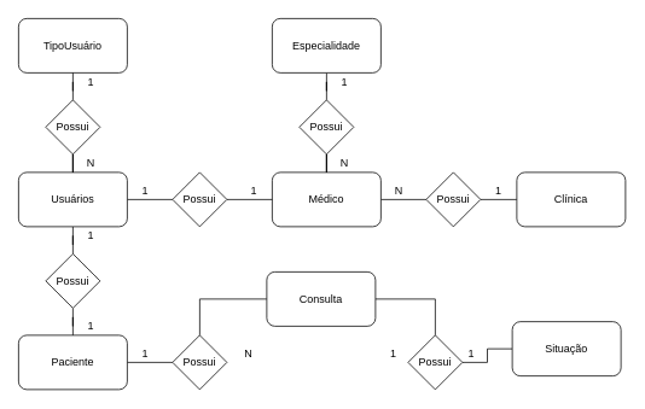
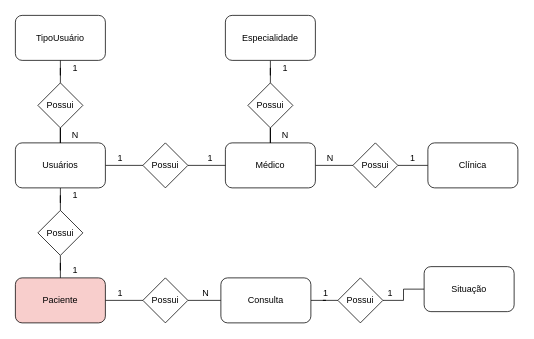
  <mxCell id="0" />
  <mxCell id="1" parent="0" />
  <mxCell id="2" value="TipoUsuário" style="rounded=1;whiteSpace=wrap;html=1;" vertex="1" parent="1"><mxGeometry x="20" y="20" width="120" height="60" as="geometry" /></mxCell>
  <mxCell id="3" value="" style="edgeStyle=orthogonalEdgeStyle;rounded=0;orthogonalLoop=1;jettySize=auto;html=1;endArrow=none;endFill=0;" edge="1" parent="1" source="4" target="30"><mxGeometry relative="1" as="geometry" /></mxCell>
  <mxCell id="4" value="Especialidade" style="rounded=1;whiteSpace=wrap;html=1;" vertex="1" parent="1"><mxGeometry x="300" y="20" width="120" height="60" as="geometry" /></mxCell>
  <mxCell id="5" value="" style="edgeStyle=orthogonalEdgeStyle;rounded=0;orthogonalLoop=1;jettySize=auto;html=1;endArrow=none;endFill=0;" edge="1" parent="1" source="7" target="23"><mxGeometry relative="1" as="geometry" /></mxCell>
  <mxCell id="6" value="" style="edgeStyle=orthogonalEdgeStyle;rounded=0;orthogonalLoop=1;jettySize=auto;html=1;endArrow=none;endFill=0;" edge="1" parent="1" source="7" target="27"><mxGeometry relative="1" as="geometry" /></mxCell>
  <mxCell id="7" value="Usuários" style="rounded=1;whiteSpace=wrap;html=1;" vertex="1" parent="1"><mxGeometry x="20" y="190" width="120" height="60" as="geometry" /></mxCell>
  <mxCell id="8" value="" style="edgeStyle=orthogonalEdgeStyle;rounded=0;orthogonalLoop=1;jettySize=auto;html=1;endArrow=none;endFill=0;" edge="1" parent="1" source="9" target="28"><mxGeometry relative="1" as="geometry" /></mxCell>
  <mxCell id="9" value="Médico" style="rounded=1;whiteSpace=wrap;html=1;" vertex="1" parent="1"><mxGeometry x="300" y="190" width="120" height="60" as="geometry" /></mxCell>
  <mxCell id="10" value="" style="edgeStyle=orthogonalEdgeStyle;rounded=0;orthogonalLoop=1;jettySize=auto;html=1;endArrow=none;endFill=0;" edge="1" parent="1" source="11" target="28"><mxGeometry relative="1" as="geometry" /></mxCell>
  <mxCell id="11" value="Clínica" style="rounded=1;whiteSpace=wrap;html=1;" vertex="1" parent="1"><mxGeometry x="570" y="190" width="120" height="60" as="geometry" /></mxCell>
  <mxCell id="12" value="" style="edgeStyle=orthogonalEdgeStyle;rounded=0;orthogonalLoop=1;jettySize=auto;html=1;endArrow=none;endFill=0;" edge="1" parent="1" source="14" target="23"><mxGeometry relative="1" as="geometry" /></mxCell>
  <mxCell id="13" value="" style="edgeStyle=orthogonalEdgeStyle;rounded=0;orthogonalLoop=1;jettySize=auto;html=1;endArrow=none;endFill=0;" edge="1" parent="1" source="14" target="24"><mxGeometry relative="1" as="geometry" /></mxCell>
- <mxCell id="14" value="Paciente" style="rounded=1;whiteSpace=wrap;html=1;" vertex="1" parent="1"><mxGeometry x="20" y="370" width="120" height="60" as="geometry" /></mxCell>
+ <mxCell id="14" value="Paciente" style="rounded=1;whiteSpace=wrap;html=1;fillColor=#f8cecc;" vertex="1" parent="1"><mxGeometry x="20" y="370" width="120" height="60" as="geometry" /></mxCell>
  <mxCell id="15" value="" style="edgeStyle=orthogonalEdgeStyle;rounded=0;orthogonalLoop=1;jettySize=auto;html=1;endArrow=none;endFill=0;" edge="1" parent="1" source="17" target="24"><mxGeometry relative="1" as="geometry" /></mxCell>
  <mxCell id="16" value="" style="edgeStyle=orthogonalEdgeStyle;rounded=0;orthogonalLoop=1;jettySize=auto;html=1;endArrow=none;endFill=0;" edge="1" parent="1" source="17" target="25"><mxGeometry relative="1" as="geometry" /></mxCell>
- <mxCell id="17" value="Consulta" style="rounded=1;whiteSpace=wrap;html=1;" vertex="1" parent="1"><mxGeometry x="294" y="300" width="120" height="60" as="geometry" /></mxCell>
+ <mxCell id="17" value="Consulta" style="rounded=1;whiteSpace=wrap;html=1;" vertex="1" parent="1"><mxGeometry x="294" y="370" width="120" height="60" as="geometry" /></mxCell>
  <mxCell id="18" value="" style="edgeStyle=orthogonalEdgeStyle;rounded=0;orthogonalLoop=1;jettySize=auto;html=1;endArrow=none;endFill=0;" edge="1" parent="1" source="19" target="25"><mxGeometry relative="1" as="geometry" /></mxCell>
  <mxCell id="19" value="Situação" style="rounded=1;whiteSpace=wrap;html=1;" vertex="1" parent="1"><mxGeometry x="565" y="355" width="120" height="60" as="geometry" /></mxCell>
  <mxCell id="20" value="" style="edgeStyle=orthogonalEdgeStyle;rounded=0;orthogonalLoop=1;jettySize=auto;html=1;endArrow=none;endFill=0;" edge="1" parent="1" source="22" target="2"><mxGeometry relative="1" as="geometry" /></mxCell>
  <mxCell id="21" value="" style="edgeStyle=orthogonalEdgeStyle;rounded=0;orthogonalLoop=1;jettySize=auto;html=1;endArrow=none;endFill=0;" edge="1" parent="1" source="22" target="7"><mxGeometry relative="1" as="geometry" /></mxCell>
  <mxCell id="22" value="Possui" style="rhombus;whiteSpace=wrap;html=1;" vertex="1" parent="1"><mxGeometry x="50" y="110" width="60" height="60" as="geometry" /></mxCell>
  <mxCell id="23" value="Possui" style="rhombus;whiteSpace=wrap;html=1;" vertex="1" parent="1"><mxGeometry x="50" y="280" width="60" height="60" as="geometry" /></mxCell>
  <mxCell id="24" value="Possui" style="rhombus;whiteSpace=wrap;html=1;" vertex="1" parent="1"><mxGeometry x="190" y="370" width="60" height="60" as="geometry" /></mxCell>
  <mxCell id="25" value="Possui" style="rhombus;whiteSpace=wrap;html=1;" vertex="1" parent="1"><mxGeometry x="450" y="370" width="60" height="60" as="geometry" /></mxCell>
  <mxCell id="26" value="" style="edgeStyle=orthogonalEdgeStyle;rounded=0;orthogonalLoop=1;jettySize=auto;html=1;endArrow=none;endFill=0;" edge="1" parent="1" source="27" target="9"><mxGeometry relative="1" as="geometry" /></mxCell>
  <mxCell id="27" value="Possui" style="rhombus;whiteSpace=wrap;html=1;" vertex="1" parent="1"><mxGeometry x="190" y="190" width="60" height="60" as="geometry" /></mxCell>
  <mxCell id="28" value="Possui" style="rhombus;whiteSpace=wrap;html=1;" vertex="1" parent="1"><mxGeometry x="470" y="190" width="60" height="60" as="geometry" /></mxCell>
  <mxCell id="29" value="" style="edgeStyle=orthogonalEdgeStyle;rounded=0;orthogonalLoop=1;jettySize=auto;html=1;endArrow=none;endFill=0;" edge="1" parent="1" source="30" target="9"><mxGeometry relative="1" as="geometry" /></mxCell>
  <mxCell id="30" value="Possui" style="rhombus;whiteSpace=wrap;html=1;" vertex="1" parent="1"><mxGeometry x="330" y="110" width="60" height="60" as="geometry" /></mxCell>
  <mxCell id="31" value="1" style="text;html=1;strokeColor=none;fillColor=none;align=center;verticalAlign=middle;whiteSpace=wrap;rounded=0;" vertex="1" parent="1"><mxGeometry x="80" y="80" width="40" height="20" as="geometry" /></mxCell>
  <mxCell id="32" value="N" style="text;html=1;strokeColor=none;fillColor=none;align=center;verticalAlign=middle;whiteSpace=wrap;rounded=0;" vertex="1" parent="1"><mxGeometry x="80" y="170" width="40" height="20" as="geometry" /></mxCell>
  <mxCell id="33" value="1" style="text;html=1;strokeColor=none;fillColor=none;align=center;verticalAlign=middle;whiteSpace=wrap;rounded=0;" vertex="1" parent="1"><mxGeometry x="80" y="250" width="40" height="20" as="geometry" /></mxCell>
  <mxCell id="34" value="1" style="text;html=1;strokeColor=none;fillColor=none;align=center;verticalAlign=middle;whiteSpace=wrap;rounded=0;" vertex="1" parent="1"><mxGeometry x="80" y="350" width="40" height="20" as="geometry" /></mxCell>
  <mxCell id="35" value="1" style="text;html=1;strokeColor=none;fillColor=none;align=center;verticalAlign=middle;whiteSpace=wrap;rounded=0;" vertex="1" parent="1"><mxGeometry x="140" y="380" width="40" height="20" as="geometry" /></mxCell>
  <mxCell id="36" value="N" style="text;html=1;strokeColor=none;fillColor=none;align=center;verticalAlign=middle;whiteSpace=wrap;rounded=0;" vertex="1" parent="1"><mxGeometry x="254" y="380" width="40" height="20" as="geometry" /></mxCell>
  <mxCell id="37" value="1" style="text;html=1;strokeColor=none;fillColor=none;align=center;verticalAlign=middle;whiteSpace=wrap;rounded=0;" vertex="1" parent="1"><mxGeometry x="414" y="380" width="40" height="20" as="geometry" /></mxCell>
  <mxCell id="38" value="1" style="text;html=1;strokeColor=none;fillColor=none;align=center;verticalAlign=middle;whiteSpace=wrap;rounded=0;" vertex="1" parent="1"><mxGeometry x="500" y="380" width="40" height="20" as="geometry" /></mxCell>
  <mxCell id="39" value="1" style="text;html=1;strokeColor=none;fillColor=none;align=center;verticalAlign=middle;whiteSpace=wrap;rounded=0;" vertex="1" parent="1"><mxGeometry x="360" y="80" width="40" height="20" as="geometry" /></mxCell>
  <mxCell id="40" value="N" style="text;html=1;strokeColor=none;fillColor=none;align=center;verticalAlign=middle;whiteSpace=wrap;rounded=0;" vertex="1" parent="1"><mxGeometry x="360" y="170" width="40" height="20" as="geometry" /></mxCell>
  <mxCell id="41" value="N" style="text;html=1;strokeColor=none;fillColor=none;align=center;verticalAlign=middle;whiteSpace=wrap;rounded=0;" vertex="1" parent="1"><mxGeometry x="420" y="200" width="40" height="20" as="geometry" /></mxCell>
  <mxCell id="42" value="1" style="text;html=1;strokeColor=none;fillColor=none;align=center;verticalAlign=middle;whiteSpace=wrap;rounded=0;" vertex="1" parent="1"><mxGeometry x="530" y="200" width="40" height="20" as="geometry" /></mxCell>
  <mxCell id="43" value="1" style="text;html=1;strokeColor=none;fillColor=none;align=center;verticalAlign=middle;whiteSpace=wrap;rounded=0;" vertex="1" parent="1"><mxGeometry x="140" y="200" width="40" height="20" as="geometry" /></mxCell>
  <mxCell id="44" value="1" style="text;html=1;strokeColor=none;fillColor=none;align=center;verticalAlign=middle;whiteSpace=wrap;rounded=0;" vertex="1" parent="1"><mxGeometry x="260" y="200" width="40" height="20" as="geometry" /></mxCell>
